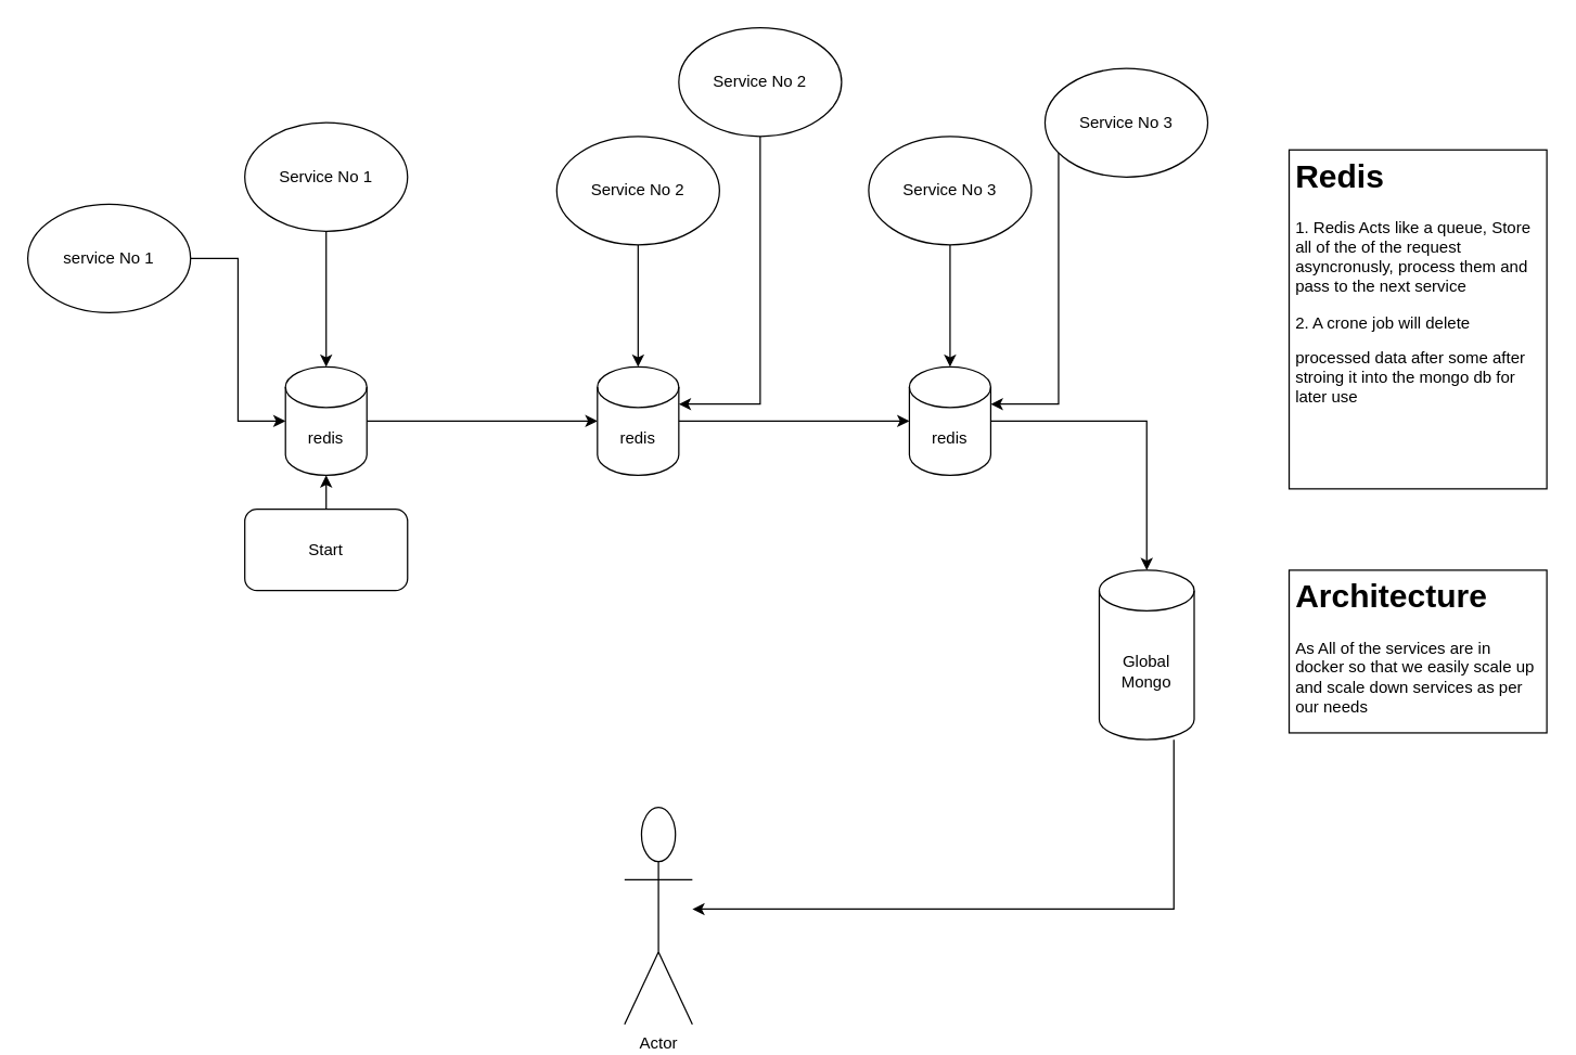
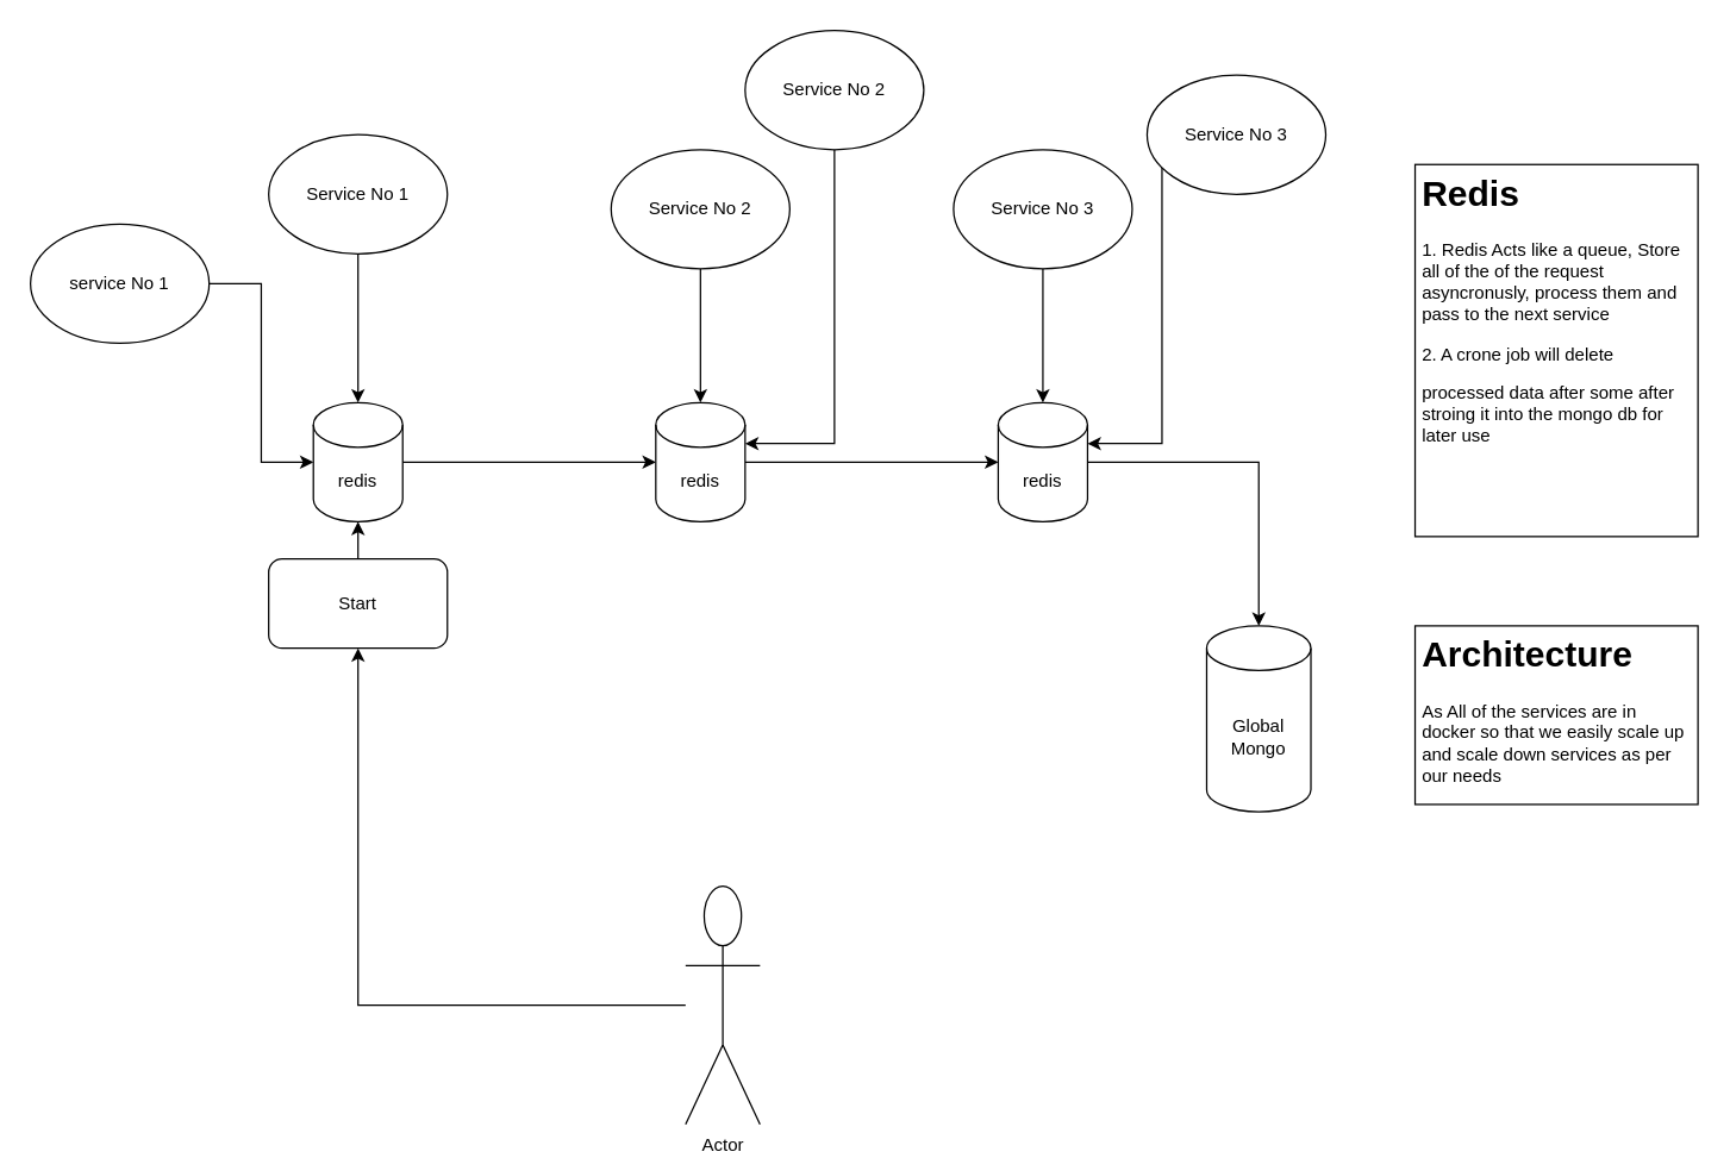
  <mxCell id="0" />
  <mxCell id="1" parent="0" />
  <mxCell id="2" style="edgeStyle=orthogonalEdgeStyle;rounded=0;orthogonalLoop=1;jettySize=auto;html=1;entryX=0.5;entryY=0;entryDx=0;entryDy=0;entryPerimeter=0;" edge="1" parent="1" source="3" target="9"><mxGeometry relative="1" as="geometry" /></mxCell>
  <mxCell id="3" value="Service No 1" style="ellipse;whiteSpace=wrap;html=1;" vertex="1" parent="1"><mxGeometry x="180" y="90" width="120" height="80" as="geometry" /></mxCell>
  <mxCell id="4" style="edgeStyle=orthogonalEdgeStyle;rounded=0;orthogonalLoop=1;jettySize=auto;html=1;entryX=0.5;entryY=0;entryDx=0;entryDy=0;entryPerimeter=0;" edge="1" parent="1" source="5" target="11"><mxGeometry relative="1" as="geometry" /></mxCell>
  <mxCell id="5" value="Service No 2" style="ellipse;whiteSpace=wrap;html=1;" vertex="1" parent="1"><mxGeometry x="410" y="100" width="120" height="80" as="geometry" /></mxCell>
  <mxCell id="6" style="edgeStyle=orthogonalEdgeStyle;rounded=0;orthogonalLoop=1;jettySize=auto;html=1;" edge="1" parent="1" source="7" target="13"><mxGeometry relative="1" as="geometry" /></mxCell>
  <mxCell id="7" value="Service No 3&lt;br&gt;" style="ellipse;whiteSpace=wrap;html=1;" vertex="1" parent="1"><mxGeometry x="640" y="100" width="120" height="80" as="geometry" /></mxCell>
  <mxCell id="8" style="edgeStyle=orthogonalEdgeStyle;rounded=0;orthogonalLoop=1;jettySize=auto;html=1;entryX=0;entryY=0.5;entryDx=0;entryDy=0;entryPerimeter=0;" edge="1" parent="1" source="9" target="11"><mxGeometry relative="1" as="geometry" /></mxCell>
  <mxCell id="9" value="redis" style="shape=cylinder3;whiteSpace=wrap;html=1;boundedLbl=1;backgroundOutline=1;size=15;" vertex="1" parent="1"><mxGeometry x="210" y="270" width="60" height="80" as="geometry" /></mxCell>
  <mxCell id="10" style="edgeStyle=orthogonalEdgeStyle;rounded=0;orthogonalLoop=1;jettySize=auto;html=1;" edge="1" parent="1" source="11" target="13"><mxGeometry relative="1" as="geometry" /></mxCell>
  <mxCell id="11" value="redis" style="shape=cylinder3;whiteSpace=wrap;html=1;boundedLbl=1;backgroundOutline=1;size=15;" vertex="1" parent="1"><mxGeometry x="440" y="270" width="60" height="80" as="geometry" /></mxCell>
  <mxCell id="12" style="edgeStyle=orthogonalEdgeStyle;rounded=0;orthogonalLoop=1;jettySize=auto;html=1;" edge="1" parent="1" source="13" target="19"><mxGeometry relative="1" as="geometry" /></mxCell>
  <mxCell id="13" value="redis" style="shape=cylinder3;whiteSpace=wrap;html=1;boundedLbl=1;backgroundOutline=1;size=15;" vertex="1" parent="1"><mxGeometry x="670" y="270" width="60" height="80" as="geometry" /></mxCell>
+ <mxCell id="14" style="edgeStyle=orthogonalEdgeStyle;rounded=0;orthogonalLoop=1;jettySize=auto;html=1;entryX=0.5;entryY=1;entryDx=0;entryDy=0;" edge="1" parent="1" source="15" target="17"><mxGeometry relative="1" as="geometry" /></mxCell>
  <mxCell id="15" value="Actor" style="shape=umlActor;verticalLabelPosition=bottom;verticalAlign=top;html=1;outlineConnect=0;" vertex="1" parent="1"><mxGeometry x="460" y="595" width="50" height="160" as="geometry" /></mxCell>
  <mxCell id="16" style="edgeStyle=orthogonalEdgeStyle;rounded=0;orthogonalLoop=1;jettySize=auto;html=1;" edge="1" parent="1" source="17" target="9"><mxGeometry relative="1" as="geometry" /></mxCell>
  <mxCell id="17" value="Start" style="rounded=1;whiteSpace=wrap;html=1;" vertex="1" parent="1"><mxGeometry x="180" y="375" width="120" height="60" as="geometry" /></mxCell>
- <mxCell id="18" style="edgeStyle=orthogonalEdgeStyle;rounded=0;orthogonalLoop=1;jettySize=auto;html=1;" edge="1" parent="1" source="19" target="15"><mxGeometry relative="1" as="geometry"><Array as="points"><mxPoint x="865" y="670" /></Array></mxGeometry></mxCell>
  <mxCell id="19" value="Global Mongo" style="shape=cylinder3;whiteSpace=wrap;html=1;boundedLbl=1;backgroundOutline=1;size=15;" vertex="1" parent="1"><mxGeometry x="810" y="420" width="70" height="125" as="geometry" /></mxCell>
  <mxCell id="20" value="&lt;h1&gt;Redis&lt;/h1&gt;&lt;p&gt;1. Redis Acts like a queue, Store all of the of the request asyncronusly, process them and pass to the next service&lt;/p&gt;&lt;p&gt;2. A crone job will delete&lt;/p&gt;processed&amp;nbsp;&lt;span&gt;data after some after stroing it into the mongo db for later use&lt;/span&gt;&lt;br&gt;&lt;p&gt;&lt;br&gt;&lt;/p&gt;" style="text;html=1;strokeColor=default;fillColor=default;spacing=5;spacingTop=-20;whiteSpace=wrap;overflow=hidden;rounded=0;" vertex="1" parent="1"><mxGeometry x="950" y="110" width="190" height="250" as="geometry" /></mxCell>
  <mxCell id="21" style="edgeStyle=orthogonalEdgeStyle;rounded=0;orthogonalLoop=1;jettySize=auto;html=1;entryX=0;entryY=0.5;entryDx=0;entryDy=0;entryPerimeter=0;" edge="1" parent="1" source="22" target="9"><mxGeometry relative="1" as="geometry" /></mxCell>
  <mxCell id="22" value="service No 1" style="ellipse;whiteSpace=wrap;html=1;strokeColor=default;fillColor=default;" vertex="1" parent="1"><mxGeometry x="20" y="150" width="120" height="80" as="geometry" /></mxCell>
  <mxCell id="23" style="edgeStyle=orthogonalEdgeStyle;rounded=0;orthogonalLoop=1;jettySize=auto;html=1;entryX=1;entryY=0;entryDx=0;entryDy=27.5;entryPerimeter=0;" edge="1" parent="1" source="24" target="11"><mxGeometry relative="1" as="geometry" /></mxCell>
  <mxCell id="24" value="Service No 2" style="ellipse;whiteSpace=wrap;html=1;" vertex="1" parent="1"><mxGeometry x="500" y="20" width="120" height="80" as="geometry" /></mxCell>
  <mxCell id="25" style="edgeStyle=orthogonalEdgeStyle;rounded=0;orthogonalLoop=1;jettySize=auto;html=1;entryX=1;entryY=0;entryDx=0;entryDy=27.5;entryPerimeter=0;" edge="1" parent="1" source="26" target="13"><mxGeometry relative="1" as="geometry"><Array as="points"><mxPoint x="780" y="298" /></Array></mxGeometry></mxCell>
  <mxCell id="26" value="Service No 3&lt;br&gt;" style="ellipse;whiteSpace=wrap;html=1;" vertex="1" parent="1"><mxGeometry x="770" y="50" width="120" height="80" as="geometry" /></mxCell>
  <mxCell id="27" value="&lt;h1&gt;Architecture&amp;nbsp;&lt;/h1&gt;&lt;p&gt;As All of the services are in docker so that we easily scale up and scale down services as per our needs&lt;/p&gt;" style="text;html=1;strokeColor=default;fillColor=default;spacing=5;spacingTop=-20;whiteSpace=wrap;overflow=hidden;rounded=0;" vertex="1" parent="1"><mxGeometry x="950" y="420" width="190" height="120" as="geometry" /></mxCell>
